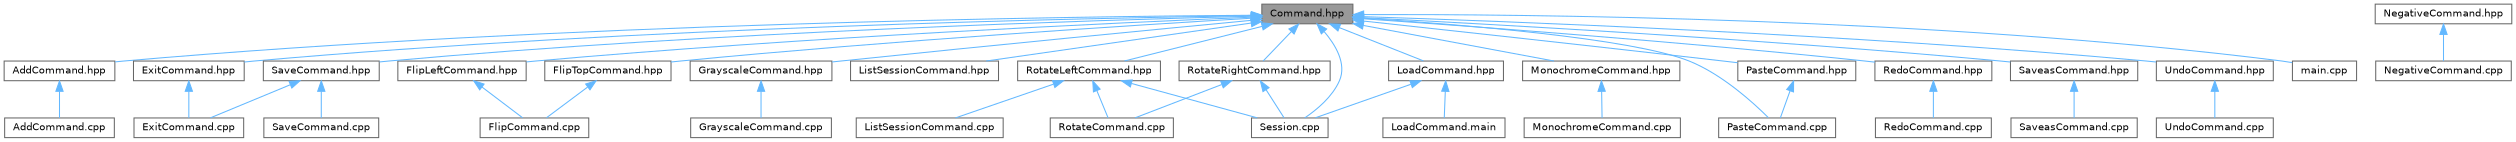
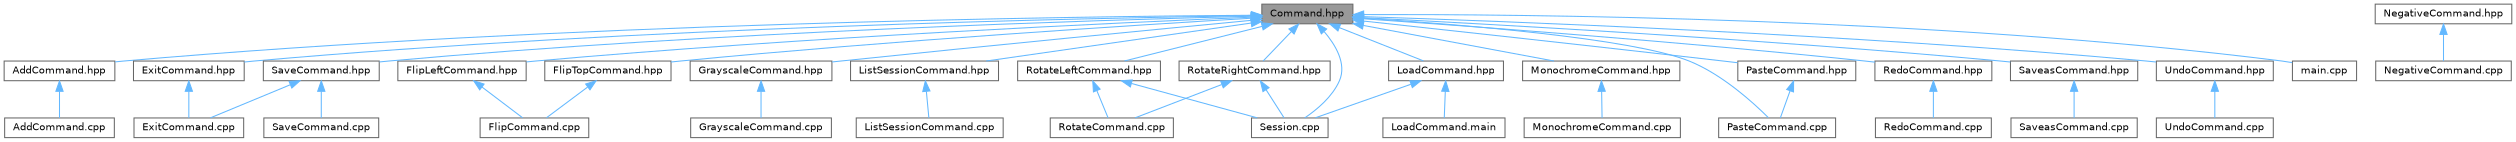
  digraph {
    node [color=grey40 fillcolor=white fontname=Helvetica fontsize=10 shape=box style=filled]
    edge [color=steelblue1 dir=back fontname=Helvetica fontsize=10 labelfontname=Helvetica labelfontsize=10 style=solid]
    n1 [color=gray40 fillcolor=grey60 fontcolor=black height=0.2 label="Command.hpp" width=0.4]
    n2 [height=0.2 label="AddCommand.hpp" width=0.4]
    n3 [height=0.2 label="ExitCommand.hpp" width=0.4]
    n4 [height=0.2 label="FlipLeftCommand.hpp" width=0.4]
    n5 [height=0.2 label="FlipTopCommand.hpp" width=0.4]
    n6 [height=0.2 label="GrayscaleCommand.hpp" width=0.4]
    n7 [height=0.2 label="ListSessionCommand.hpp" width=0.4]
    n8 [height=0.2 label="LoadCommand.hpp" width=0.4]
    n9 [height=0.2 label="Session.cpp" width=0.4]
    n10 [height=0.2 label="MonochromeCommand.hpp" width=0.4]
    n11 [height=0.2 label="PasteCommand.hpp" width=0.4]
    n12 [height=0.2 label="RedoCommand.hpp" width=0.4]
    n13 [height=0.2 label="RotateLeftCommand.hpp" width=0.4]
    n14 [height=0.2 label="RotateRightCommand.hpp" width=0.4]
    n15 [height=0.2 label="SaveCommand.hpp" width=0.4]
    n16 [height=0.2 label="SaveasCommand.hpp" width=0.4]
    n17 [height=0.2 label="UndoCommand.hpp" width=0.4]
    n18 [height=0.2 label="main.cpp" width=0.4]
    n19 [height=0.2 label="PasteCommand.cpp" width=0.4]
    n20 [height=0.2 label="AddCommand.cpp" width=0.4]
    n21 [height=0.2 label="ExitCommand.cpp" width=0.4]
    n22 [height=0.2 label="FlipCommand.cpp" width=0.4]
    n23 [height=0.2 label="GrayscaleCommand.cpp" width=0.4]
    n24 [height=0.2 label="ListSessionCommand.cpp" width=0.4]
    n25 [height=0.2 label="LoadCommand.main" width=0.4]
    n26 [height=0.2 label="MonochromeCommand.cpp" width=0.4]
    n27 [height=0.2 label="NegativeCommand.hpp" width=0.4]
    n28 [height=0.2 label="NegativeCommand.cpp" width=0.4]
    n29 [height=0.2 label="RedoCommand.cpp" width=0.4]
    n30 [height=0.2 label="RotateCommand.cpp" width=0.4]
    n31 [height=0.2 label="SaveCommand.cpp" width=0.4]
    n32 [height=0.2 label="SaveasCommand.cpp" width=0.4]
    n33 [height=0.2 label="UndoCommand.cpp" width=0.4]
    n1 -> n2
    n1 -> n3
    n1 -> n4
    n1 -> n5
    n1 -> n6
    n1 -> n7
    n1 -> n8
    n1 -> n9
    n1 -> n10
    n1 -> n11
    n1 -> n12
    n1 -> n13
    n1 -> n14
    n1 -> n15
    n1 -> n16
    n1 -> n17
    n1 -> n18
    n1 -> n19
    n2 -> n20
    n3 -> n21
    n4 -> n22
    n5 -> n22
    n6 -> n23
-   n13 -> n24
+   n7 -> n24
    n8 -> n9
    n8 -> n25
    n10 -> n26
    n11 -> n19
    n12 -> n29
    n13 -> n9
    n13 -> n30
    n14 -> n9
    n14 -> n30
    n15 -> n21
    n15 -> n31
    n16 -> n32
    n17 -> n33
    n27 -> n28
  }
